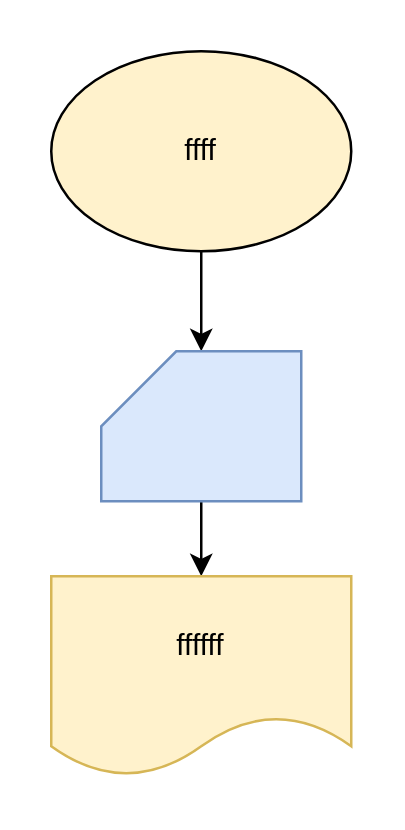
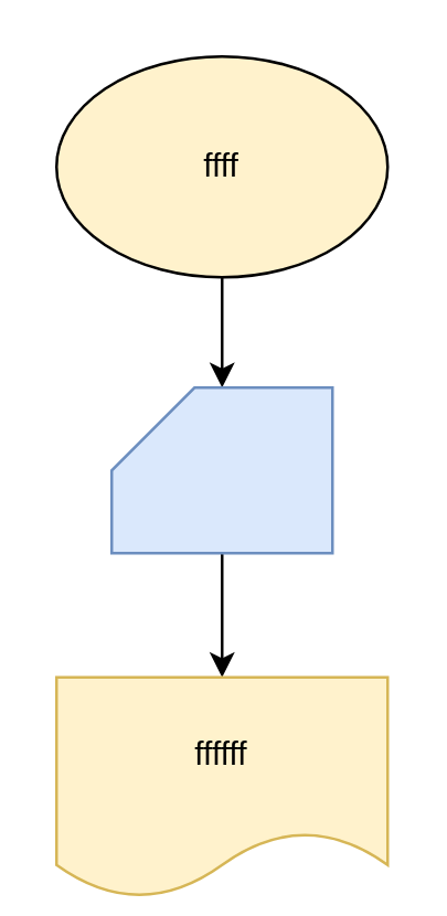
  <mxCell id="0" />
  <mxCell id="1" parent="0" />
  <mxCell id="2" style="edgeStyle=orthogonalEdgeStyle;rounded=0;orthogonalLoop=1;jettySize=auto;html=1;" edge="1" parent="1" source="3" target="5"><mxGeometry relative="1" as="geometry" /></mxCell>
  <mxCell id="3" value="ffff" style="ellipse;whiteSpace=wrap;html=1;fillColor=#fff2cc;" vertex="1" parent="1"><mxGeometry x="20" y="20" width="120" height="80" as="geometry" /></mxCell>
  <mxCell id="4" style="edgeStyle=orthogonalEdgeStyle;rounded=0;orthogonalLoop=1;jettySize=auto;html=1;" edge="1" parent="1" source="5" target="6"><mxGeometry relative="1" as="geometry" /></mxCell>
  <mxCell id="5" value="" style="shape=card;whiteSpace=wrap;html=1;fillColor=#dae8fc;strokeColor=#6c8ebf;" vertex="1" parent="1"><mxGeometry x="40" y="140" width="80" height="60" as="geometry" /></mxCell>
- <mxCell id="6" value="ffffff" style="shape=document;whiteSpace=wrap;html=1;boundedLbl=1;fillColor=#fff2cc;strokeColor=#d6b656;" vertex="1" parent="1"><mxGeometry x="20" y="230" width="120" height="80" as="geometry" /></mxCell>
+ <mxCell id="6" value="ffffff" style="shape=document;whiteSpace=wrap;html=1;boundedLbl=1;fillColor=#fff2cc;strokeColor=#d6b656;" vertex="1" parent="1"><mxGeometry x="20" y="245" width="120" height="80" as="geometry" /></mxCell>
